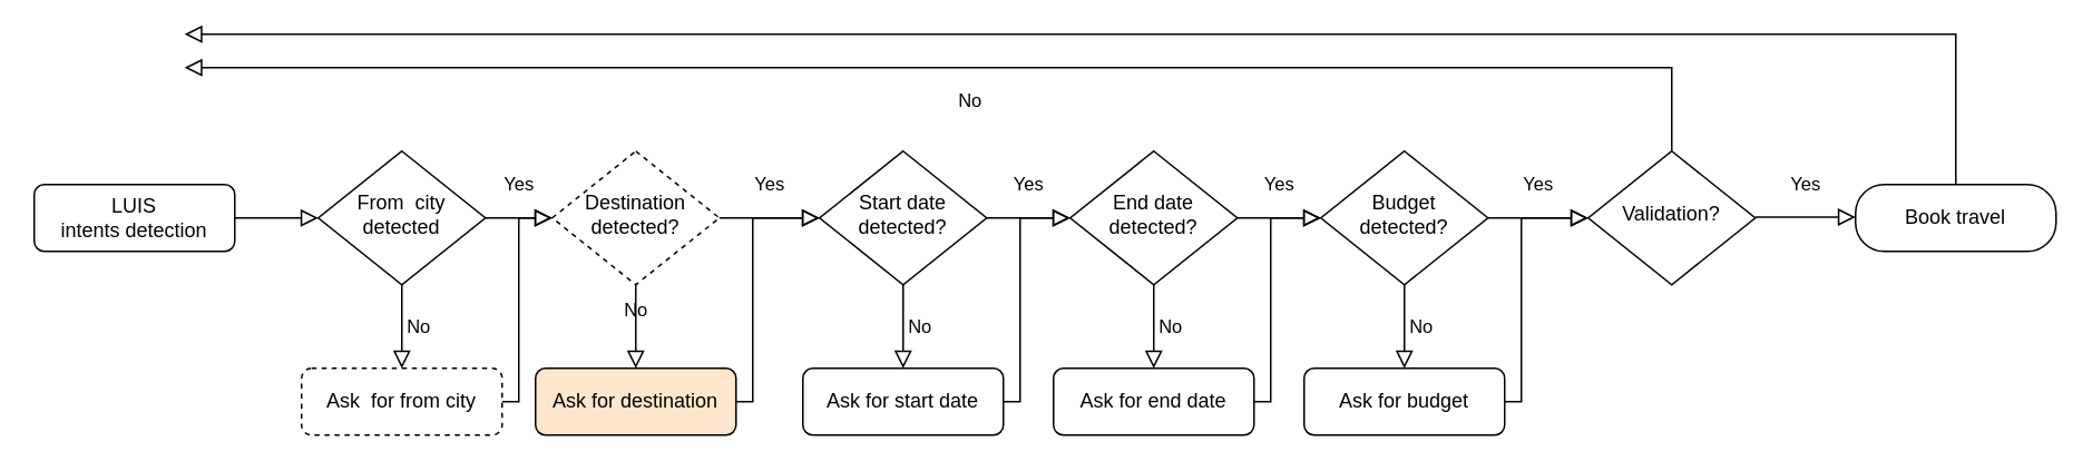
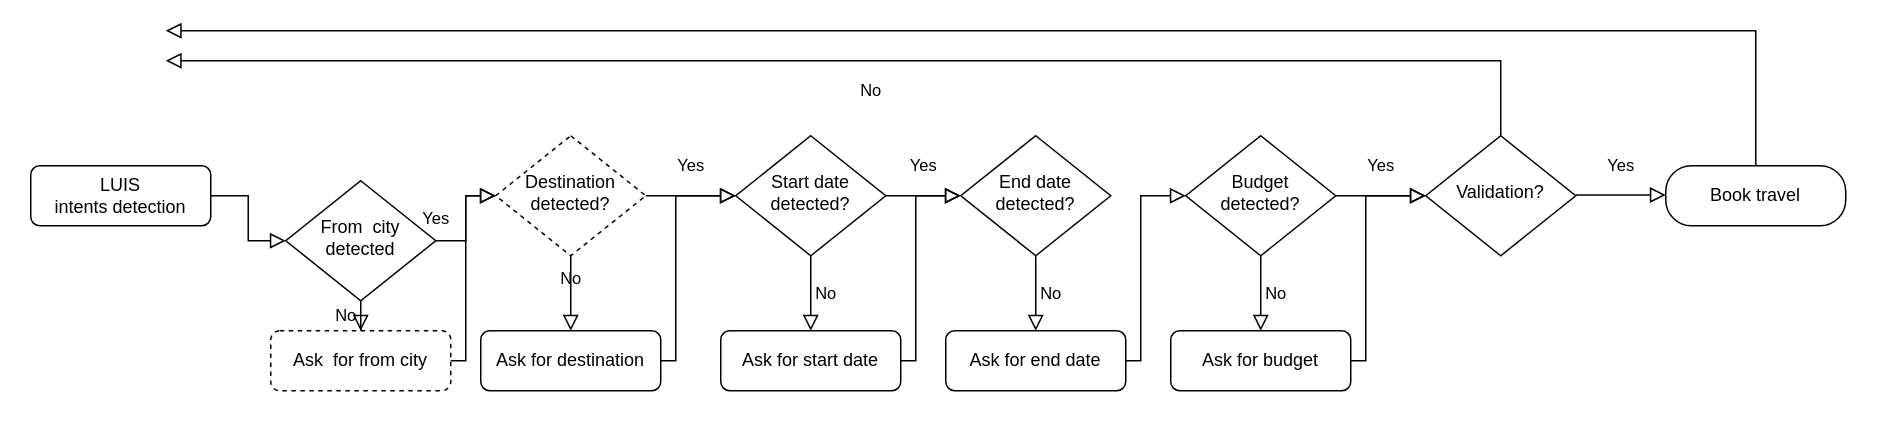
  <mxCell id="0" />
  <mxCell id="1" parent="0" />
  <mxCell id="2" value="" style="rounded=0;html=1;jettySize=auto;orthogonalLoop=1;fontSize=11;endArrow=block;endFill=0;endSize=8;strokeWidth=1;shadow=0;labelBackgroundColor=none;edgeStyle=orthogonalEdgeStyle;" parent="1" source="3" target="6" edge="1"><mxGeometry relative="1" as="geometry" /></mxCell>
  <mxCell id="3" value="LUIS&lt;br&gt;intents detection" style="rounded=1;whiteSpace=wrap;html=1;fontSize=12;glass=0;strokeWidth=1;shadow=0;" parent="1" vertex="1"><mxGeometry x="20" y="110" width="120" height="40" as="geometry" /></mxCell>
  <mxCell id="4" value="Yes" style="rounded=0;html=1;jettySize=auto;orthogonalLoop=1;fontSize=11;endArrow=block;endFill=0;endSize=8;strokeWidth=1;shadow=0;labelBackgroundColor=none;edgeStyle=orthogonalEdgeStyle;" parent="1" source="6" target="9" edge="1"><mxGeometry y="20" relative="1" as="geometry"><mxPoint as="offset" /></mxGeometry></mxCell>
  <mxCell id="5" value="No" style="edgeStyle=orthogonalEdgeStyle;rounded=0;html=1;jettySize=auto;orthogonalLoop=1;fontSize=11;endArrow=block;endFill=0;endSize=8;strokeWidth=1;shadow=0;labelBackgroundColor=none;" parent="1" source="6" target="7" edge="1"><mxGeometry y="10" relative="1" as="geometry"><mxPoint as="offset" /></mxGeometry></mxCell>
- <mxCell id="6" value="From &amp;nbsp;city detected" style="rhombus;whiteSpace=wrap;html=1;shadow=0;fontFamily=Helvetica;fontSize=12;align=center;strokeWidth=1;spacing=6;spacingTop=-4;" parent="1" vertex="1"><mxGeometry x="190" y="90" width="100" height="80" as="geometry" /></mxCell>
+ <mxCell id="6" value="From &amp;nbsp;city detected" style="rhombus;whiteSpace=wrap;html=1;shadow=0;fontFamily=Helvetica;fontSize=12;align=center;strokeWidth=1;spacing=6;spacingTop=-4;" parent="1" vertex="1"><mxGeometry x="190" y="120" width="100" height="80" as="geometry" /></mxCell>
  <mxCell id="7" value="Ask &amp;nbsp;for from city" style="rounded=1;whiteSpace=wrap;html=1;fontSize=12;glass=0;strokeWidth=1;shadow=0;dashed=1;" parent="1" vertex="1"><mxGeometry x="180" y="220" width="120" height="40" as="geometry" /></mxCell>
  <mxCell id="8" value="No" style="edgeStyle=orthogonalEdgeStyle;rounded=0;html=1;jettySize=auto;orthogonalLoop=1;fontSize=11;endArrow=block;endFill=0;endSize=8;strokeWidth=1;shadow=0;labelBackgroundColor=none;" parent="1" source="9" edge="1"><mxGeometry y="10" relative="1" as="geometry"><mxPoint as="offset" /><mxPoint x="380" y="220" as="targetPoint" /></mxGeometry></mxCell>
  <mxCell id="9" value="Destination detected?" style="rhombus;whiteSpace=wrap;html=1;shadow=0;fontFamily=Helvetica;fontSize=12;align=center;strokeWidth=1;spacing=6;spacingTop=-4;dashed=1;" parent="1" vertex="1"><mxGeometry x="330" y="90" width="100" height="80" as="geometry" /></mxCell>
  <mxCell id="10" value="Book travel" style="rounded=1;whiteSpace=wrap;html=1;fontSize=12;glass=0;strokeWidth=1;shadow=0;arcSize=43;" parent="1" vertex="1"><mxGeometry x="1110" y="110" width="120" height="40" as="geometry" /></mxCell>
  <mxCell id="11" value="Start date detected?" style="rhombus;whiteSpace=wrap;html=1;shadow=0;fontFamily=Helvetica;fontSize=12;align=center;strokeWidth=1;spacing=6;spacingTop=-4;" vertex="1" parent="1"><mxGeometry x="490" y="90" width="100" height="80" as="geometry" /></mxCell>
  <mxCell id="12" value="End date detected?" style="rhombus;whiteSpace=wrap;html=1;shadow=0;fontFamily=Helvetica;fontSize=12;align=center;strokeWidth=1;spacing=6;spacingTop=-4;" vertex="1" parent="1"><mxGeometry x="640" y="90" width="100" height="80" as="geometry" /></mxCell>
  <mxCell id="13" value="Budget detected?" style="rhombus;whiteSpace=wrap;html=1;shadow=0;fontFamily=Helvetica;fontSize=12;align=center;strokeWidth=1;spacing=6;spacingTop=-4;" vertex="1" parent="1"><mxGeometry x="790" y="90" width="100" height="80" as="geometry" /></mxCell>
  <mxCell id="14" value="Yes" style="rounded=0;html=1;jettySize=auto;orthogonalLoop=1;fontSize=11;endArrow=block;endFill=0;endSize=8;strokeWidth=1;shadow=0;labelBackgroundColor=none;edgeStyle=orthogonalEdgeStyle;exitX=1;exitY=0.5;exitDx=0;exitDy=0;entryX=0;entryY=0.5;entryDx=0;entryDy=0;" edge="1" parent="1" source="9" target="11"><mxGeometry y="20" relative="1" as="geometry"><mxPoint as="offset" /><mxPoint x="190" y="420" as="sourcePoint" /><mxPoint x="190" y="460" as="targetPoint" /><Array as="points" /></mxGeometry></mxCell>
  <mxCell id="15" value="Yes" style="rounded=0;html=1;jettySize=auto;orthogonalLoop=1;fontSize=11;endArrow=block;endFill=0;endSize=8;strokeWidth=1;shadow=0;labelBackgroundColor=none;edgeStyle=orthogonalEdgeStyle;exitX=1;exitY=0.5;exitDx=0;exitDy=0;" edge="1" parent="1" source="11" target="12"><mxGeometry y="20" relative="1" as="geometry"><mxPoint as="offset" /><mxPoint x="610" y="400" as="sourcePoint" /><mxPoint x="610" y="471" as="targetPoint" /><Array as="points" /></mxGeometry></mxCell>
- <mxCell id="16" value="Yes" style="rounded=0;html=1;jettySize=auto;orthogonalLoop=1;fontSize=11;endArrow=block;endFill=0;endSize=8;strokeWidth=1;shadow=0;labelBackgroundColor=none;edgeStyle=orthogonalEdgeStyle;exitX=1;exitY=0.5;exitDx=0;exitDy=0;entryX=0;entryY=0.5;entryDx=0;entryDy=0;" edge="1" parent="1" source="12" target="13"><mxGeometry y="20" relative="1" as="geometry"><mxPoint as="offset" /><mxPoint x="190" y="650" as="sourcePoint" /><mxPoint x="190" y="690" as="targetPoint" /><Array as="points" /></mxGeometry></mxCell>
  <mxCell id="17" value="Validation?" style="rhombus;whiteSpace=wrap;html=1;shadow=0;fontFamily=Helvetica;fontSize=12;align=center;strokeWidth=1;spacing=6;spacingTop=-4;" vertex="1" parent="1"><mxGeometry x="950" y="90" width="100" height="80" as="geometry" /></mxCell>
  <mxCell id="18" value="Yes" style="rounded=0;html=1;jettySize=auto;orthogonalLoop=1;fontSize=11;endArrow=block;endFill=0;endSize=8;strokeWidth=1;shadow=0;labelBackgroundColor=none;edgeStyle=orthogonalEdgeStyle;exitX=1;exitY=0.5;exitDx=0;exitDy=0;entryX=0;entryY=0.5;entryDx=0;entryDy=0;startArrow=none;" edge="1" parent="1" source="13" target="17"><mxGeometry y="20" relative="1" as="geometry"><mxPoint as="offset" /><mxPoint x="200" y="780" as="sourcePoint" /><mxPoint x="200" y="820" as="targetPoint" /><Array as="points" /></mxGeometry></mxCell>
  <mxCell id="19" value="No" style="edgeStyle=orthogonalEdgeStyle;rounded=0;html=1;jettySize=auto;orthogonalLoop=1;fontSize=11;endArrow=block;endFill=0;endSize=8;strokeWidth=1;shadow=0;labelBackgroundColor=none;entryX=0.5;entryY=0;entryDx=0;entryDy=0;exitX=0.5;exitY=1;exitDx=0;exitDy=0;" edge="1" parent="1" target="20" source="11"><mxGeometry y="10" relative="1" as="geometry"><mxPoint as="offset" /><mxPoint x="240" y="500" as="sourcePoint" /></mxGeometry></mxCell>
  <mxCell id="20" value="Ask for start date" style="rounded=1;whiteSpace=wrap;html=1;fontSize=12;glass=0;strokeWidth=1;shadow=0;" vertex="1" parent="1"><mxGeometry x="480" y="220" width="120" height="40" as="geometry" /></mxCell>
  <mxCell id="21" value="No" style="edgeStyle=orthogonalEdgeStyle;rounded=0;html=1;jettySize=auto;orthogonalLoop=1;fontSize=11;endArrow=block;endFill=0;endSize=8;strokeWidth=1;shadow=0;labelBackgroundColor=none;entryX=0.5;entryY=0;entryDx=0;entryDy=0;exitX=0.5;exitY=1;exitDx=0;exitDy=0;" edge="1" parent="1" target="22" source="12"><mxGeometry y="10" relative="1" as="geometry"><mxPoint as="offset" /><mxPoint x="240" y="610" as="sourcePoint" /></mxGeometry></mxCell>
  <mxCell id="22" value="Ask for end date" style="rounded=1;whiteSpace=wrap;html=1;fontSize=12;glass=0;strokeWidth=1;shadow=0;" vertex="1" parent="1"><mxGeometry x="630" y="220" width="120" height="40" as="geometry" /></mxCell>
  <mxCell id="23" value="No" style="edgeStyle=orthogonalEdgeStyle;rounded=0;html=1;jettySize=auto;orthogonalLoop=1;fontSize=11;endArrow=block;endFill=0;endSize=8;strokeWidth=1;shadow=0;labelBackgroundColor=none;entryX=0.5;entryY=0;entryDx=0;entryDy=0;exitX=0.5;exitY=1;exitDx=0;exitDy=0;" edge="1" parent="1" target="24" source="13"><mxGeometry y="10" relative="1" as="geometry"><mxPoint as="offset" /><mxPoint x="240" y="730" as="sourcePoint" /><mxPoint x="770" y="310" as="targetPoint" /></mxGeometry></mxCell>
  <mxCell id="24" value="Ask for budget" style="rounded=1;whiteSpace=wrap;html=1;fontSize=12;glass=0;strokeWidth=1;shadow=0;" vertex="1" parent="1"><mxGeometry x="780" y="220" width="120" height="40" as="geometry" /></mxCell>
  <mxCell id="25" value="Yes" style="rounded=0;html=1;jettySize=auto;orthogonalLoop=1;fontSize=11;endArrow=block;endFill=0;endSize=8;strokeWidth=1;shadow=0;labelBackgroundColor=none;edgeStyle=orthogonalEdgeStyle;exitX=1;exitY=0.5;exitDx=0;exitDy=0;entryX=0;entryY=0.5;entryDx=0;entryDy=0;startArrow=none;" edge="1" parent="1"><mxGeometry y="20" relative="1" as="geometry"><mxPoint as="offset" /><mxPoint x="1050" y="129.5" as="sourcePoint" /><mxPoint x="1110" y="129.5" as="targetPoint" /><Array as="points" /></mxGeometry></mxCell>
  <mxCell id="26" value="" style="rounded=0;html=1;jettySize=auto;orthogonalLoop=1;fontSize=11;endArrow=block;endFill=0;endSize=8;strokeWidth=1;shadow=0;labelBackgroundColor=none;edgeStyle=orthogonalEdgeStyle;exitX=0.5;exitY=0;exitDx=0;exitDy=0;startArrow=none;" edge="1" parent="1" source="10"><mxGeometry y="20" relative="1" as="geometry"><mxPoint as="offset" /><mxPoint x="1060" y="-30" as="sourcePoint" /><mxPoint x="110" y="20" as="targetPoint" /><Array as="points"><mxPoint x="1170" y="20" /><mxPoint x="110" y="20" /></Array></mxGeometry></mxCell>
  <mxCell id="27" value="No" style="rounded=0;html=1;jettySize=auto;orthogonalLoop=1;fontSize=11;endArrow=block;endFill=0;endSize=8;strokeWidth=1;shadow=0;labelBackgroundColor=none;edgeStyle=orthogonalEdgeStyle;exitX=0.5;exitY=0;exitDx=0;exitDy=0;startArrow=none;" edge="1" parent="1" source="17"><mxGeometry y="20" relative="1" as="geometry"><mxPoint as="offset" /><mxPoint x="1070" y="230" as="sourcePoint" /><mxPoint x="110" y="40" as="targetPoint" /><Array as="points"><mxPoint x="1000" y="40" /></Array></mxGeometry></mxCell>
  <mxCell id="28" value="" style="edgeStyle=orthogonalEdgeStyle;rounded=0;html=1;jettySize=auto;orthogonalLoop=1;fontSize=11;endArrow=block;endFill=0;endSize=8;strokeWidth=1;shadow=0;labelBackgroundColor=none;entryX=0;entryY=0.5;entryDx=0;entryDy=0;exitX=1;exitY=0.5;exitDx=0;exitDy=0;" edge="1" parent="1" source="7" target="9"><mxGeometry y="10" relative="1" as="geometry"><mxPoint as="offset" /><mxPoint x="600" y="370" as="sourcePoint" /><mxPoint x="600" y="420" as="targetPoint" /><Array as="points"><mxPoint x="310" y="240" /><mxPoint x="310" y="130" /></Array></mxGeometry></mxCell>
  <mxCell id="29" value="" style="edgeStyle=orthogonalEdgeStyle;rounded=0;html=1;jettySize=auto;orthogonalLoop=1;fontSize=11;endArrow=block;endFill=0;endSize=8;strokeWidth=1;shadow=0;labelBackgroundColor=none;exitX=1;exitY=0.5;exitDx=0;exitDy=0;" edge="1" parent="1"><mxGeometry y="10" relative="1" as="geometry"><mxPoint as="offset" /><mxPoint x="900" y="240" as="sourcePoint" /><mxPoint x="950" y="130" as="targetPoint" /><Array as="points"><mxPoint x="910" y="240" /><mxPoint x="910" y="130" /></Array></mxGeometry></mxCell>
  <mxCell id="30" value="" style="edgeStyle=orthogonalEdgeStyle;rounded=0;html=1;jettySize=auto;orthogonalLoop=1;fontSize=11;endArrow=block;endFill=0;endSize=8;strokeWidth=1;shadow=0;labelBackgroundColor=none;exitX=1;exitY=0.5;exitDx=0;exitDy=0;" edge="1" parent="1"><mxGeometry y="10" relative="1" as="geometry"><mxPoint as="offset" /><mxPoint x="750" y="240" as="sourcePoint" /><mxPoint x="790" y="130" as="targetPoint" /><Array as="points"><mxPoint x="760" y="240" /><mxPoint x="760" y="130" /></Array></mxGeometry></mxCell>
  <mxCell id="31" value="" style="edgeStyle=orthogonalEdgeStyle;rounded=0;html=1;jettySize=auto;orthogonalLoop=1;fontSize=11;endArrow=block;endFill=0;endSize=8;strokeWidth=1;shadow=0;labelBackgroundColor=none;exitX=1;exitY=0.5;exitDx=0;exitDy=0;" edge="1" parent="1"><mxGeometry y="10" relative="1" as="geometry"><mxPoint as="offset" /><mxPoint x="600" y="240" as="sourcePoint" /><mxPoint x="640" y="130" as="targetPoint" /><Array as="points"><mxPoint x="610" y="240" /><mxPoint x="610" y="130" /></Array></mxGeometry></mxCell>
  <mxCell id="32" value="" style="edgeStyle=orthogonalEdgeStyle;rounded=0;html=1;jettySize=auto;orthogonalLoop=1;fontSize=11;endArrow=block;endFill=0;endSize=8;strokeWidth=1;shadow=0;labelBackgroundColor=none;exitX=1;exitY=0.5;exitDx=0;exitDy=0;" edge="1" parent="1"><mxGeometry y="10" relative="1" as="geometry"><mxPoint as="offset" /><mxPoint x="440" y="240" as="sourcePoint" /><mxPoint x="490" y="130" as="targetPoint" /><Array as="points"><mxPoint x="450" y="240" /><mxPoint x="450" y="130" /></Array></mxGeometry></mxCell>
- <mxCell id="33" value="Ask for destination" style="rounded=1;whiteSpace=wrap;html=1;fontSize=12;glass=0;strokeWidth=1;shadow=0;fillColor=#ffe6cc;" vertex="1" parent="1"><mxGeometry x="320" y="220" width="120" height="40" as="geometry" /></mxCell>
+ <mxCell id="33" value="Ask for destination" style="rounded=1;whiteSpace=wrap;html=1;fontSize=12;glass=0;strokeWidth=1;shadow=0;" vertex="1" parent="1"><mxGeometry x="320" y="220" width="120" height="40" as="geometry" /></mxCell>
